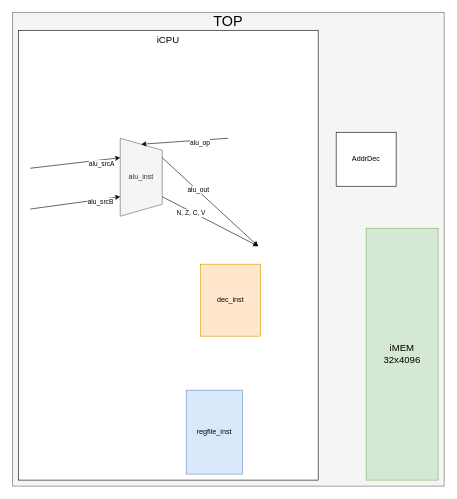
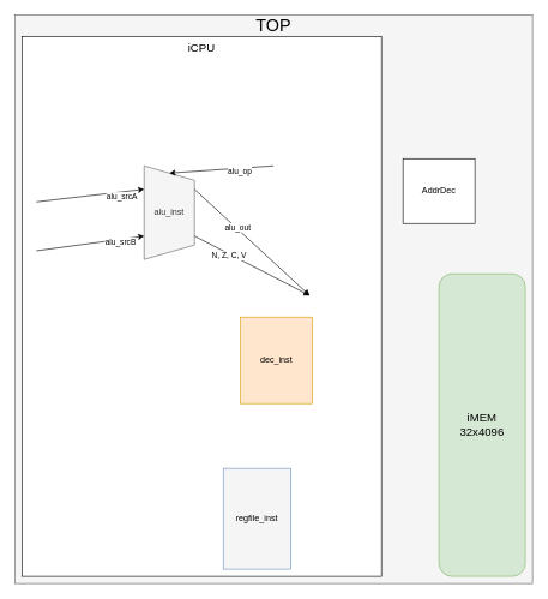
  <mxCell id="0" />
  <mxCell id="1" parent="0" />
  <mxCell id="2" value="" style="rounded=0;whiteSpace=wrap;html=1;fillColor=#f5f5f5;strokeColor=#666666;fontColor=#333333;" parent="1" vertex="1"><mxGeometry x="20" y="20" width="720" height="790" as="geometry" /></mxCell>
  <mxCell id="3" value="TOP" style="text;html=1;align=center;verticalAlign=middle;whiteSpace=wrap;rounded=0;fontSize=24;" parent="1" vertex="1"><mxGeometry x="20" y="20" width="720" height="30" as="geometry" /></mxCell>
- <mxCell id="4" value="&lt;span style=&quot;font-size: 16px;&quot;&gt;iMEM&lt;/span&gt;&lt;div&gt;&lt;span style=&quot;font-size: 16px;&quot;&gt;32x4096&lt;/span&gt;&lt;/div&gt;" style="rounded=0;whiteSpace=wrap;html=1;fillColor=#d5e8d4;strokeColor=#82b366;" parent="1" vertex="1"><mxGeometry x="610" y="380" width="120" height="420" as="geometry" /></mxCell>
+ <mxCell id="4" value="&lt;span style=&quot;font-size: 16px;&quot;&gt;iMEM&lt;/span&gt;&lt;div&gt;&lt;span style=&quot;font-size: 16px;&quot;&gt;32x4096&lt;/span&gt;&lt;/div&gt;" style="whiteSpace=wrap;html=1;fillColor=#d5e8d4;strokeColor=#82b366;rounded=1;" parent="1" vertex="1"><mxGeometry x="610" y="380" width="120" height="420" as="geometry" /></mxCell>
  <mxCell id="5" value="" style="rounded=0;whiteSpace=wrap;html=1;" parent="1" vertex="1"><mxGeometry x="30" y="50" width="500" height="750" as="geometry" /></mxCell>
  <mxCell id="6" value="&lt;font style=&quot;font-size: 16px;&quot;&gt;iCPU&lt;/font&gt;" style="text;html=1;align=center;verticalAlign=middle;whiteSpace=wrap;rounded=0;" parent="1" vertex="1"><mxGeometry x="30" y="50" width="500" height="30" as="geometry" /></mxCell>
  <mxCell id="7" value="AddrDec" style="rounded=0;whiteSpace=wrap;html=1;" parent="1" vertex="1"><mxGeometry x="560" y="220" width="100" height="90" as="geometry" /></mxCell>
- <mxCell id="8" value="regfile_inst" style="rounded=0;whiteSpace=wrap;html=1;fillColor=#dae8fc;strokeColor=#6c8ebf;" vertex="1" parent="1"><mxGeometry x="310" y="650" width="94" height="140" as="geometry" /></mxCell>
+ <mxCell id="8" value="regfile_inst" style="rounded=0;whiteSpace=wrap;html=1;fillColor=#f5f5f5;strokeColor=#6c8ebf;" vertex="1" parent="1"><mxGeometry x="310" y="650" width="94" height="140" as="geometry" /></mxCell>
  <mxCell id="9" value="alu_inst" style="shape=trapezoid;perimeter=trapezoidPerimeter;whiteSpace=wrap;html=1;fixedSize=1;rotation=90;horizontal=0;fillColor=#f5f5f5;strokeColor=#666666;fontColor=#333333;" vertex="1" parent="1"><mxGeometry x="170" y="260" width="130" height="70" as="geometry" /></mxCell>
  <mxCell id="10" value="dec_inst" style="rounded=0;whiteSpace=wrap;html=1;fillColor=#ffe6cc;strokeColor=#d79b00;" vertex="1" parent="1"><mxGeometry x="334" y="440" width="100" height="120" as="geometry" /></mxCell>
  <mxCell id="11" value="" style="endArrow=classic;html=1;rounded=0;entryX=0.25;entryY=1;entryDx=0;entryDy=0;" edge="1" parent="1" target="9"><mxGeometry width="50" height="50" relative="1" as="geometry"><mxPoint x="50" y="280" as="sourcePoint" /><mxPoint x="210" y="400" as="targetPoint" /></mxGeometry></mxCell>
  <mxCell id="12" value="alu_srcA" style="edgeLabel;html=1;align=center;verticalAlign=middle;resizable=0;points=[];" vertex="1" connectable="0" parent="11"><mxGeometry x="0.129" y="-2" relative="1" as="geometry"><mxPoint x="34" as="offset" /></mxGeometry></mxCell>
  <mxCell id="13" value="" style="endArrow=classic;html=1;rounded=0;entryX=0.75;entryY=1;entryDx=0;entryDy=0;" edge="1" parent="1" target="9"><mxGeometry width="50" height="50" relative="1" as="geometry"><mxPoint x="50" y="348" as="sourcePoint" /><mxPoint x="440" y="420" as="targetPoint" /></mxGeometry></mxCell>
  <mxCell id="14" value="alu_srcB" style="edgeLabel;html=1;align=center;verticalAlign=middle;resizable=0;points=[];" vertex="1" connectable="0" parent="13"><mxGeometry x="0.376" y="-2" relative="1" as="geometry"><mxPoint x="13" as="offset" /></mxGeometry></mxCell>
  <mxCell id="15" value="" style="endArrow=classic;html=1;rounded=0;entryX=0;entryY=0.5;entryDx=0;entryDy=0;exitX=0.7;exitY=0.24;exitDx=0;exitDy=0;exitPerimeter=0;" edge="1" parent="1" source="5" target="9"><mxGeometry width="50" height="50" relative="1" as="geometry"><mxPoint x="332" y="300" as="sourcePoint" /><mxPoint x="382" y="250" as="targetPoint" /></mxGeometry></mxCell>
  <mxCell id="16" value="alu_op" style="edgeLabel;html=1;align=center;verticalAlign=middle;resizable=0;points=[];" vertex="1" connectable="0" parent="15"><mxGeometry x="-0.335" y="3" relative="1" as="geometry"><mxPoint as="offset" /></mxGeometry></mxCell>
  <mxCell id="17" value="" style="endArrow=classic;html=1;rounded=0;exitX=0.25;exitY=0;exitDx=0;exitDy=0;" edge="1" parent="1" source="9"><mxGeometry width="50" height="50" relative="1" as="geometry"><mxPoint x="380" y="460" as="sourcePoint" /><mxPoint x="430" y="410" as="targetPoint" /></mxGeometry></mxCell>
  <mxCell id="18" value="alu_out" style="edgeLabel;html=1;align=center;verticalAlign=middle;resizable=0;points=[];" vertex="1" connectable="0" parent="17"><mxGeometry x="-0.268" y="1" relative="1" as="geometry"><mxPoint as="offset" /></mxGeometry></mxCell>
  <mxCell id="19" value="" style="endArrow=classic;html=1;rounded=0;exitX=0.75;exitY=0;exitDx=0;exitDy=0;" edge="1" parent="1" source="9"><mxGeometry width="50" height="50" relative="1" as="geometry"><mxPoint x="380" y="460" as="sourcePoint" /><mxPoint x="430" y="410" as="targetPoint" /></mxGeometry></mxCell>
  <mxCell id="20" value="N, Z, C, V" style="edgeLabel;html=1;align=center;verticalAlign=middle;resizable=0;points=[];" vertex="1" connectable="0" parent="19"><mxGeometry x="-0.401" y="-2" relative="1" as="geometry"><mxPoint as="offset" /></mxGeometry></mxCell>
